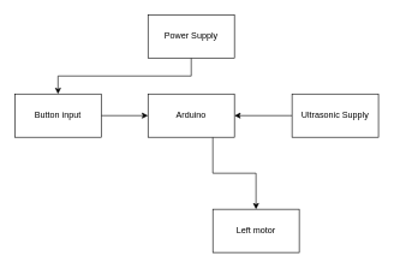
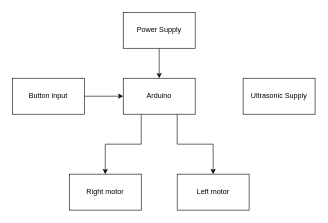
  <mxCell id="0" />
  <mxCell id="1" parent="0" />
+ <mxCell id="2" style="edgeStyle=orthogonalEdgeStyle;rounded=0;orthogonalLoop=1;jettySize=auto;html=1;exitX=0.25;exitY=1;exitDx=0;exitDy=0;entryX=0.5;entryY=0;entryDx=0;entryDy=0;" edge="1" parent="1" source="4" target="11"><mxGeometry relative="1" as="geometry" /></mxCell>
  <mxCell id="3" style="edgeStyle=orthogonalEdgeStyle;rounded=0;orthogonalLoop=1;jettySize=auto;html=1;exitX=0.75;exitY=1;exitDx=0;exitDy=0;entryX=0.5;entryY=0;entryDx=0;entryDy=0;" edge="1" parent="1" source="4" target="12"><mxGeometry relative="1" as="geometry" /></mxCell>
  <mxCell id="4" value="Arduino" style="rounded=0;whiteSpace=wrap;html=1;" vertex="1" parent="1"><mxGeometry x="205" y="130" width="120" height="60" as="geometry" /></mxCell>
- <mxCell id="5" style="edgeStyle=orthogonalEdgeStyle;rounded=0;orthogonalLoop=1;jettySize=auto;html=1;exitX=0;exitY=0.5;exitDx=0;exitDy=0;entryX=1;entryY=0.5;entryDx=0;entryDy=0;" edge="1" parent="1" source="6" target="4"><mxGeometry relative="1" as="geometry" /></mxCell>
  <mxCell id="6" value="Ultrasonic Supply" style="rounded=0;whiteSpace=wrap;html=1;" vertex="1" parent="1"><mxGeometry x="405" y="130" width="120" height="60" as="geometry" /></mxCell>
- <mxCell id="7" style="edgeStyle=orthogonalEdgeStyle;rounded=0;orthogonalLoop=1;jettySize=auto;html=1;exitX=0.5;exitY=1;exitDx=0;exitDy=0;" edge="1" parent="1" source="8" target="10"><mxGeometry relative="1" as="geometry" /></mxCell>
+ <mxCell id="7" style="edgeStyle=orthogonalEdgeStyle;rounded=0;orthogonalLoop=1;jettySize=auto;html=1;exitX=0.5;exitY=1;exitDx=0;exitDy=0;entryX=0.5;entryY=0;entryDx=0;entryDy=0;" edge="1" parent="1" source="8" target="4"><mxGeometry relative="1" as="geometry" /></mxCell>
  <mxCell id="8" value="Power Supply" style="rounded=0;whiteSpace=wrap;html=1;" vertex="1" parent="1"><mxGeometry x="205" y="20" width="120" height="60" as="geometry" /></mxCell>
  <mxCell id="9" style="edgeStyle=orthogonalEdgeStyle;rounded=0;orthogonalLoop=1;jettySize=auto;html=1;exitX=1;exitY=0.5;exitDx=0;exitDy=0;" edge="1" parent="1" source="10" target="4"><mxGeometry relative="1" as="geometry" /></mxCell>
  <mxCell id="10" value="Button input" style="rounded=0;whiteSpace=wrap;html=1;" vertex="1" parent="1"><mxGeometry x="20" y="130" width="120" height="60" as="geometry" /></mxCell>
+ <mxCell id="11" value="Right motor" style="rounded=0;whiteSpace=wrap;html=1;" vertex="1" parent="1"><mxGeometry x="115" y="290" width="120" height="60" as="geometry" /></mxCell>
  <mxCell id="12" value="Left motor" style="rounded=0;whiteSpace=wrap;html=1;" vertex="1" parent="1"><mxGeometry x="295" y="290" width="120" height="60" as="geometry" /></mxCell>
